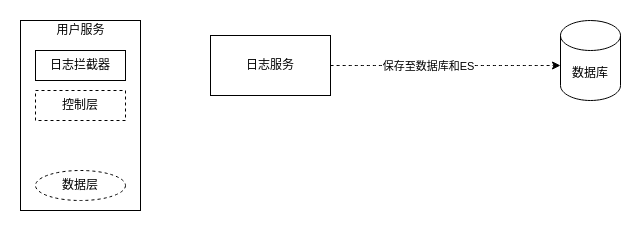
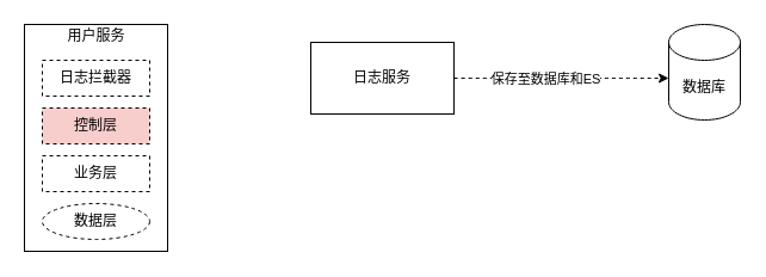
  <mxCell id="0" />
  <mxCell id="1" parent="0" />
  <mxCell id="2" value="数据库" style="shape=cylinder3;whiteSpace=wrap;html=1;boundedLbl=1;backgroundOutline=1;size=15;" vertex="1" parent="1"><mxGeometry x="560" y="20" width="60" height="80" as="geometry" /></mxCell>
  <mxCell id="3" value="" style="group" vertex="1" connectable="0" parent="1"><mxGeometry x="20" y="20" width="120" height="190" as="geometry" /></mxCell>
  <mxCell id="4" value="" style="rounded=0;whiteSpace=wrap;html=1;" vertex="1" parent="3"><mxGeometry width="120" height="190" as="geometry" /></mxCell>
- <mxCell id="5" value="日志拦截器" style="rounded=0;whiteSpace=wrap;html=1;dashed=0;" vertex="1" parent="3"><mxGeometry x="15" y="30" width="90" height="30" as="geometry" /></mxCell>
- <mxCell id="6" value="控制层" style="rounded=0;whiteSpace=wrap;html=1;dashed=1;" vertex="1" parent="3"><mxGeometry x="15" y="70" width="90" height="30" as="geometry" /></mxCell>
+ <mxCell id="5" value="日志拦截器" style="rounded=0;whiteSpace=wrap;html=1;dashed=1;" vertex="1" parent="3"><mxGeometry x="15" y="30" width="90" height="30" as="geometry" /></mxCell>
+ <mxCell id="6" value="控制层" style="rounded=0;whiteSpace=wrap;html=1;dashed=1;fillColor=#f8cecc;" vertex="1" parent="3"><mxGeometry x="15" y="70" width="90" height="30" as="geometry" /></mxCell>
  <mxCell id="7" value="用户服务" style="text;html=1;align=center;verticalAlign=middle;resizable=0;points=[];autosize=1;strokeColor=none;" vertex="1" parent="3"><mxGeometry x="30" width="60" height="20" as="geometry" /></mxCell>
+ <mxCell id="8" value="业务层" style="rounded=0;whiteSpace=wrap;html=1;dashed=1;" vertex="1" parent="3"><mxGeometry x="15" y="110" width="90" height="30" as="geometry" /></mxCell>
  <mxCell id="9" value="数据层" style="ellipse;whiteSpace=wrap;html=1;dashed=1;" vertex="1" parent="3"><mxGeometry x="15" y="150" width="90" height="30" as="geometry" /></mxCell>
  <mxCell id="10" style="edgeStyle=orthogonalEdgeStyle;curved=1;rounded=0;orthogonalLoop=1;jettySize=auto;html=1;dashed=1;" edge="1" parent="1" source="12"><mxGeometry relative="1" as="geometry"><mxPoint x="560" y="65" as="targetPoint" /></mxGeometry></mxCell>
  <mxCell id="11" value="保存至数据库和ES" style="edgeLabel;html=1;align=center;verticalAlign=middle;resizable=0;points=[];" vertex="1" connectable="0" parent="10"><mxGeometry x="-0.16" y="-1" relative="1" as="geometry"><mxPoint y="-1" as="offset" /></mxGeometry></mxCell>
- <mxCell id="12" value="日志服务" style="rounded=0;whiteSpace=wrap;html=1;" vertex="1" parent="1"><mxGeometry x="210" y="35" width="120" height="60" as="geometry" /></mxCell>
+ <mxCell id="12" value="日志服务" style="rounded=0;whiteSpace=wrap;html=1;" vertex="1" parent="1"><mxGeometry x="260" y="35" width="120" height="60" as="geometry" /></mxCell>
